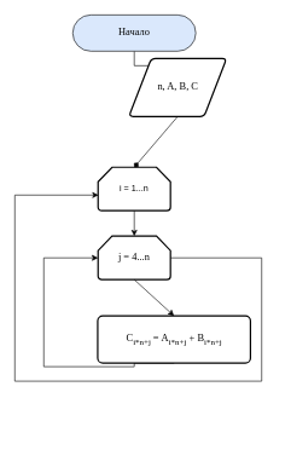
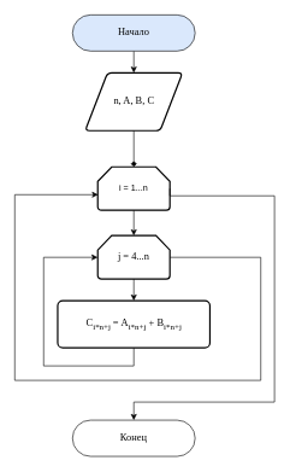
  <mxCell id="0" />
  <mxCell id="1" parent="0" />
  <mxCell id="2" style="edgeStyle=orthogonalEdgeStyle;rounded=0;orthogonalLoop=1;jettySize=auto;html=1;exitX=0.5;exitY=1;exitDx=0;exitDy=0;entryX=0.5;entryY=0;entryDx=0;entryDy=0;" edge="1" parent="1" source="3" target="4"><mxGeometry relative="1" as="geometry"><mxPoint x="185" y="130" as="targetPoint" /></mxGeometry></mxCell>
  <mxCell id="3" value="&lt;font face=&quot;Times New Roman&quot; style=&quot;font-size: 14px;&quot;&gt;Начало&lt;/font&gt;" style="rounded=1;whiteSpace=wrap;html=1;arcSize=50;fillColor=#dae8fc;" vertex="1" parent="1"><mxGeometry x="100" y="20" width="170" height="50" as="geometry" /></mxCell>
- <mxCell id="4" value="&lt;p&gt;&lt;font face=&quot;Times New Roman&quot; style=&quot;font-size: 14px;&quot;&gt;n, A, B, C&lt;/font&gt;&lt;/p&gt;" style="shape=parallelogram;html=1;strokeWidth=2;perimeter=parallelogramPerimeter;whiteSpace=wrap;rounded=1;arcSize=12;size=0.23;" vertex="1" parent="1"><mxGeometry x="177.5" y="80" width="135" height="80" as="geometry" /></mxCell>
+ <mxCell id="4" value="&lt;p&gt;&lt;font face=&quot;Times New Roman&quot; style=&quot;font-size: 14px;&quot;&gt;n, A, B, C&lt;/font&gt;&lt;/p&gt;" style="shape=parallelogram;html=1;strokeWidth=2;perimeter=parallelogramPerimeter;whiteSpace=wrap;rounded=1;arcSize=12;size=0.23;" vertex="1" parent="1"><mxGeometry x="117.5" y="100" width="135" height="80" as="geometry" /></mxCell>
  <mxCell id="5" value="i = 1...n" style="strokeWidth=2;html=1;shape=mxgraph.flowchart.loop_limit;whiteSpace=wrap;" vertex="1" parent="1"><mxGeometry x="135" y="230" width="100" height="60" as="geometry" /></mxCell>
  <mxCell id="6" value="" style="endArrow=diamond;html=1;rounded=0;entryX=0.5;entryY=0;entryDx=0;entryDy=0;entryPerimeter=0;exitX=0.5;exitY=1;exitDx=0;exitDy=0;" edge="1" parent="1" source="4" target="5"><mxGeometry width="50" height="50" relative="1" as="geometry"><mxPoint x="190" y="210" as="sourcePoint" /><mxPoint x="180" y="240" as="targetPoint" /></mxGeometry></mxCell>
+ <mxCell id="7" style="edgeStyle=orthogonalEdgeStyle;rounded=0;orthogonalLoop=1;jettySize=auto;html=1;exitX=1;exitY=0.5;exitDx=0;exitDy=0;exitPerimeter=0;entryX=0.5;entryY=0;entryDx=0;entryDy=0;" edge="1" parent="1" source="5" target="14"><mxGeometry relative="1" as="geometry"><mxPoint x="180" y="740" as="targetPoint" /><Array as="points"><mxPoint x="236" y="270" /><mxPoint x="380" y="270" /><mxPoint x="380" y="555" /><mxPoint x="176" y="555" /></Array></mxGeometry></mxCell>
  <mxCell id="8" style="edgeStyle=orthogonalEdgeStyle;rounded=0;orthogonalLoop=1;jettySize=auto;html=1;exitX=1;exitY=0.5;exitDx=0;exitDy=0;exitPerimeter=0;entryX=0.006;entryY=0.64;entryDx=0;entryDy=0;entryPerimeter=0;" edge="1" parent="1" source="9" target="5"><mxGeometry relative="1" as="geometry"><mxPoint x="10" y="270" as="targetPoint" /><Array as="points"><mxPoint x="361" y="355" /><mxPoint x="361" y="525" /><mxPoint x="20" y="525" /><mxPoint x="20" y="268" /></Array></mxGeometry></mxCell>
  <mxCell id="9" value="&lt;font face=&quot;Times New Roman&quot; style=&quot;font-size: 14px;&quot;&gt;j = 4...n&lt;/font&gt;" style="strokeWidth=2;html=1;shape=mxgraph.flowchart.loop_limit;whiteSpace=wrap;" vertex="1" parent="1"><mxGeometry x="135" y="325" width="100" height="60" as="geometry" /></mxCell>
  <mxCell id="10" value="" style="endArrow=classic;html=1;rounded=0;exitX=0.5;exitY=1;exitDx=0;exitDy=0;exitPerimeter=0;entryX=0.5;entryY=0;entryDx=0;entryDy=0;entryPerimeter=0;" edge="1" parent="1" source="5" target="9"><mxGeometry width="50" height="50" relative="1" as="geometry"><mxPoint x="-70" y="350" as="sourcePoint" /><mxPoint x="-20" y="300" as="targetPoint" /></mxGeometry></mxCell>
  <mxCell id="11" style="edgeStyle=orthogonalEdgeStyle;rounded=0;orthogonalLoop=1;jettySize=auto;html=1;exitX=0.5;exitY=1;exitDx=0;exitDy=0;entryX=0;entryY=0.5;entryDx=0;entryDy=0;entryPerimeter=0;" edge="1" parent="1" source="12" target="9"><mxGeometry relative="1" as="geometry"><mxPoint x="135" y="510" as="targetPoint" /><Array as="points"><mxPoint x="185" y="505" /><mxPoint x="60" y="505" /><mxPoint x="60" y="355" /></Array></mxGeometry></mxCell>
- <mxCell id="12" value="&lt;font style=&quot;font-size: 14px;&quot; face=&quot;Times New Roman&quot;&gt;C&lt;sub&gt;i*n+j&amp;nbsp;&lt;/sub&gt;=&lt;/font&gt;&lt;font face=&quot;Times New Roman&quot; style=&quot;font-size: 14px;&quot;&gt;&lt;span style=&quot;border-color: var(--border-color);&quot;&gt;&amp;nbsp;&lt;/span&gt;&lt;/font&gt;&lt;font style=&quot;font-size: 14px;&quot; face=&quot;Times New Roman&quot;&gt;A&lt;sub style=&quot;border-color: var(--border-color);&quot;&gt;i*n+j&lt;/sub&gt;&lt;span style=&quot;border-color: var(--border-color);&quot;&gt;&amp;nbsp;+&amp;nbsp;&lt;/span&gt;&lt;span style=&quot;border-color: var(--border-color);&quot;&gt;B&lt;/span&gt;&lt;sub style=&quot;border-color: var(--border-color);&quot;&gt;i*n+j&lt;/sub&gt;&lt;/font&gt;" style="rounded=1;whiteSpace=wrap;html=1;absoluteArcSize=1;arcSize=14;strokeWidth=2;" vertex="1" parent="1"><mxGeometry x="134.5" y="435" width="211" height="65" as="geometry" /></mxCell>
+ <mxCell id="12" value="&lt;font style=&quot;font-size: 14px;&quot; face=&quot;Times New Roman&quot;&gt;C&lt;sub&gt;i*n+j&amp;nbsp;&lt;/sub&gt;=&lt;/font&gt;&lt;font face=&quot;Times New Roman&quot; style=&quot;font-size: 14px;&quot;&gt;&lt;span style=&quot;border-color: var(--border-color);&quot;&gt;&amp;nbsp;&lt;/span&gt;&lt;/font&gt;&lt;font style=&quot;font-size: 14px;&quot; face=&quot;Times New Roman&quot;&gt;A&lt;sub style=&quot;border-color: var(--border-color);&quot;&gt;i*n+j&lt;/sub&gt;&lt;span style=&quot;border-color: var(--border-color);&quot;&gt;&amp;nbsp;+&amp;nbsp;&lt;/span&gt;&lt;span style=&quot;border-color: var(--border-color);&quot;&gt;B&lt;/span&gt;&lt;sub style=&quot;border-color: var(--border-color);&quot;&gt;i*n+j&lt;/sub&gt;&lt;/font&gt;" style="rounded=1;whiteSpace=wrap;html=1;absoluteArcSize=1;arcSize=14;strokeWidth=2;" vertex="1" parent="1"><mxGeometry x="79.5" y="415" width="211" height="65" as="geometry" /></mxCell>
  <mxCell id="13" value="" style="endArrow=classic;html=1;rounded=0;exitX=0.5;exitY=1;exitDx=0;exitDy=0;exitPerimeter=0;entryX=0.5;entryY=0;entryDx=0;entryDy=0;" edge="1" parent="1" source="9" target="12"><mxGeometry width="50" height="50" relative="1" as="geometry"><mxPoint x="220" y="390" as="sourcePoint" /><mxPoint x="185.5" y="400" as="targetPoint" /></mxGeometry></mxCell>
+ <mxCell id="14" value="&lt;font face=&quot;Times New Roman&quot; style=&quot;font-size: 14px;&quot;&gt;Конец&lt;/font&gt;" style="rounded=1;whiteSpace=wrap;html=1;arcSize=50;" vertex="1" parent="1"><mxGeometry x="100" y="580" width="170" height="50" as="geometry" /></mxCell>
